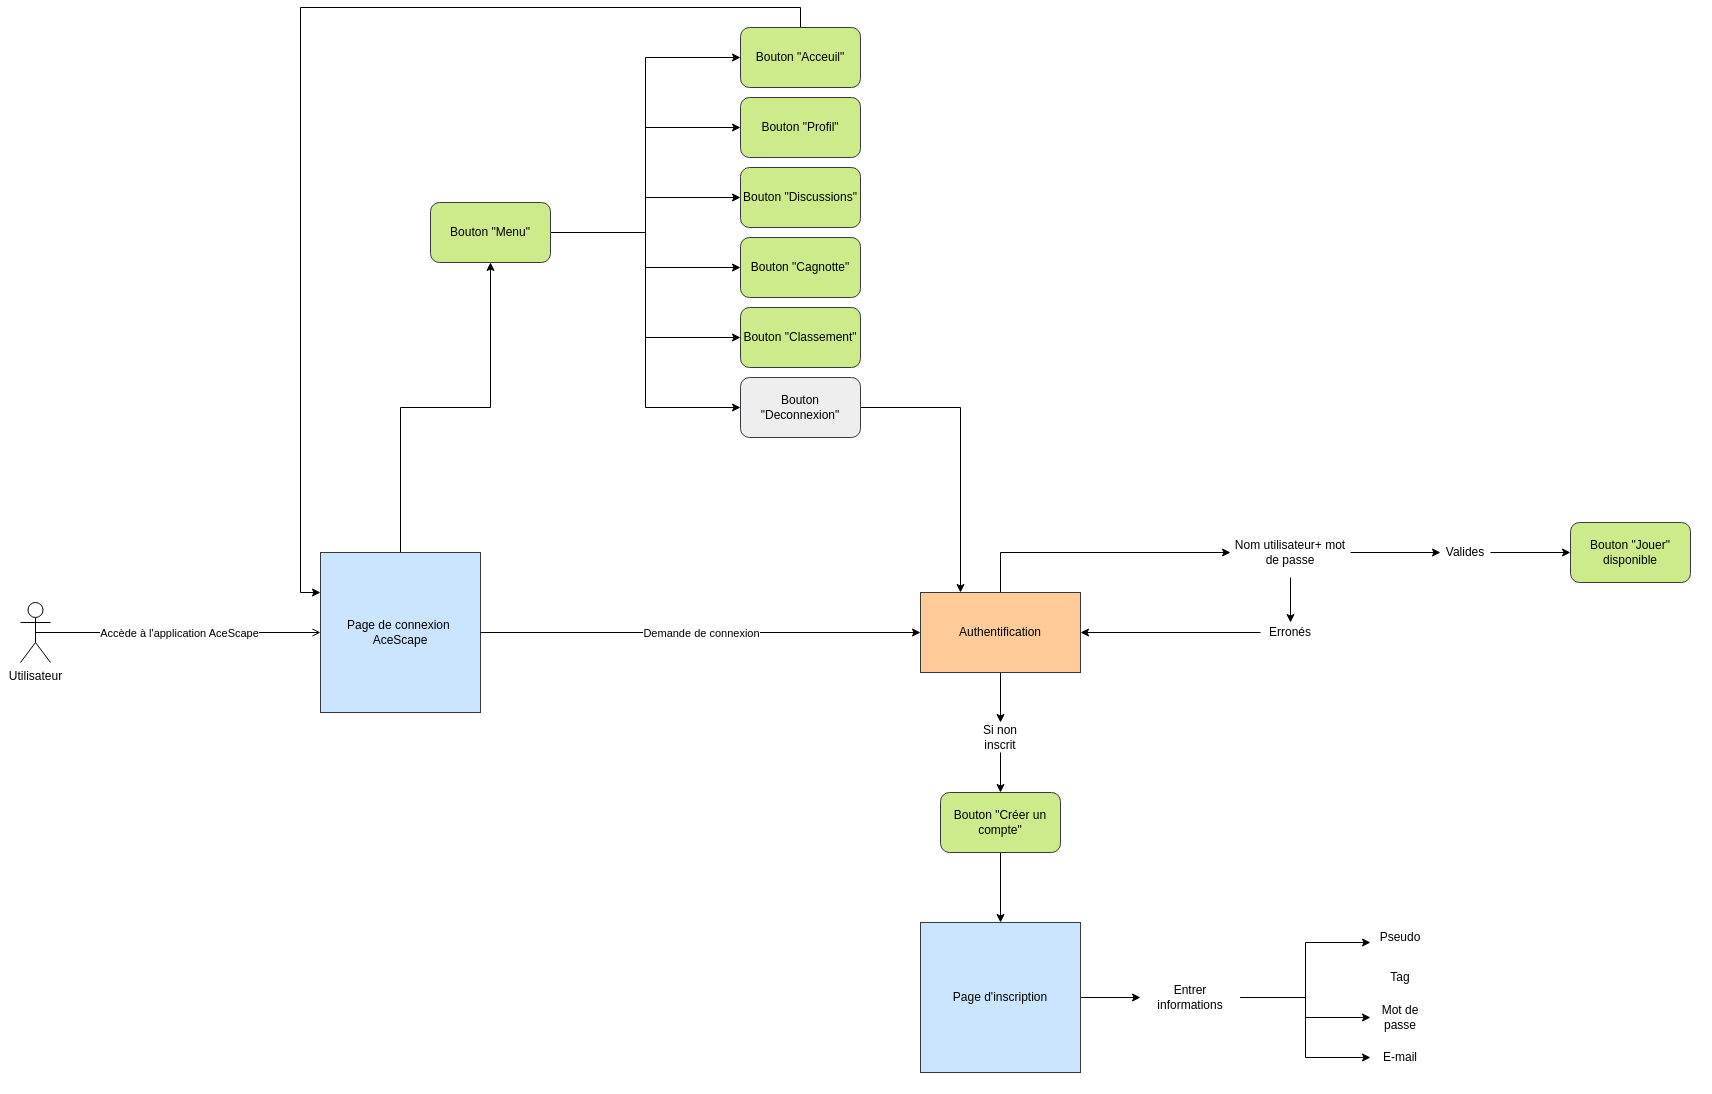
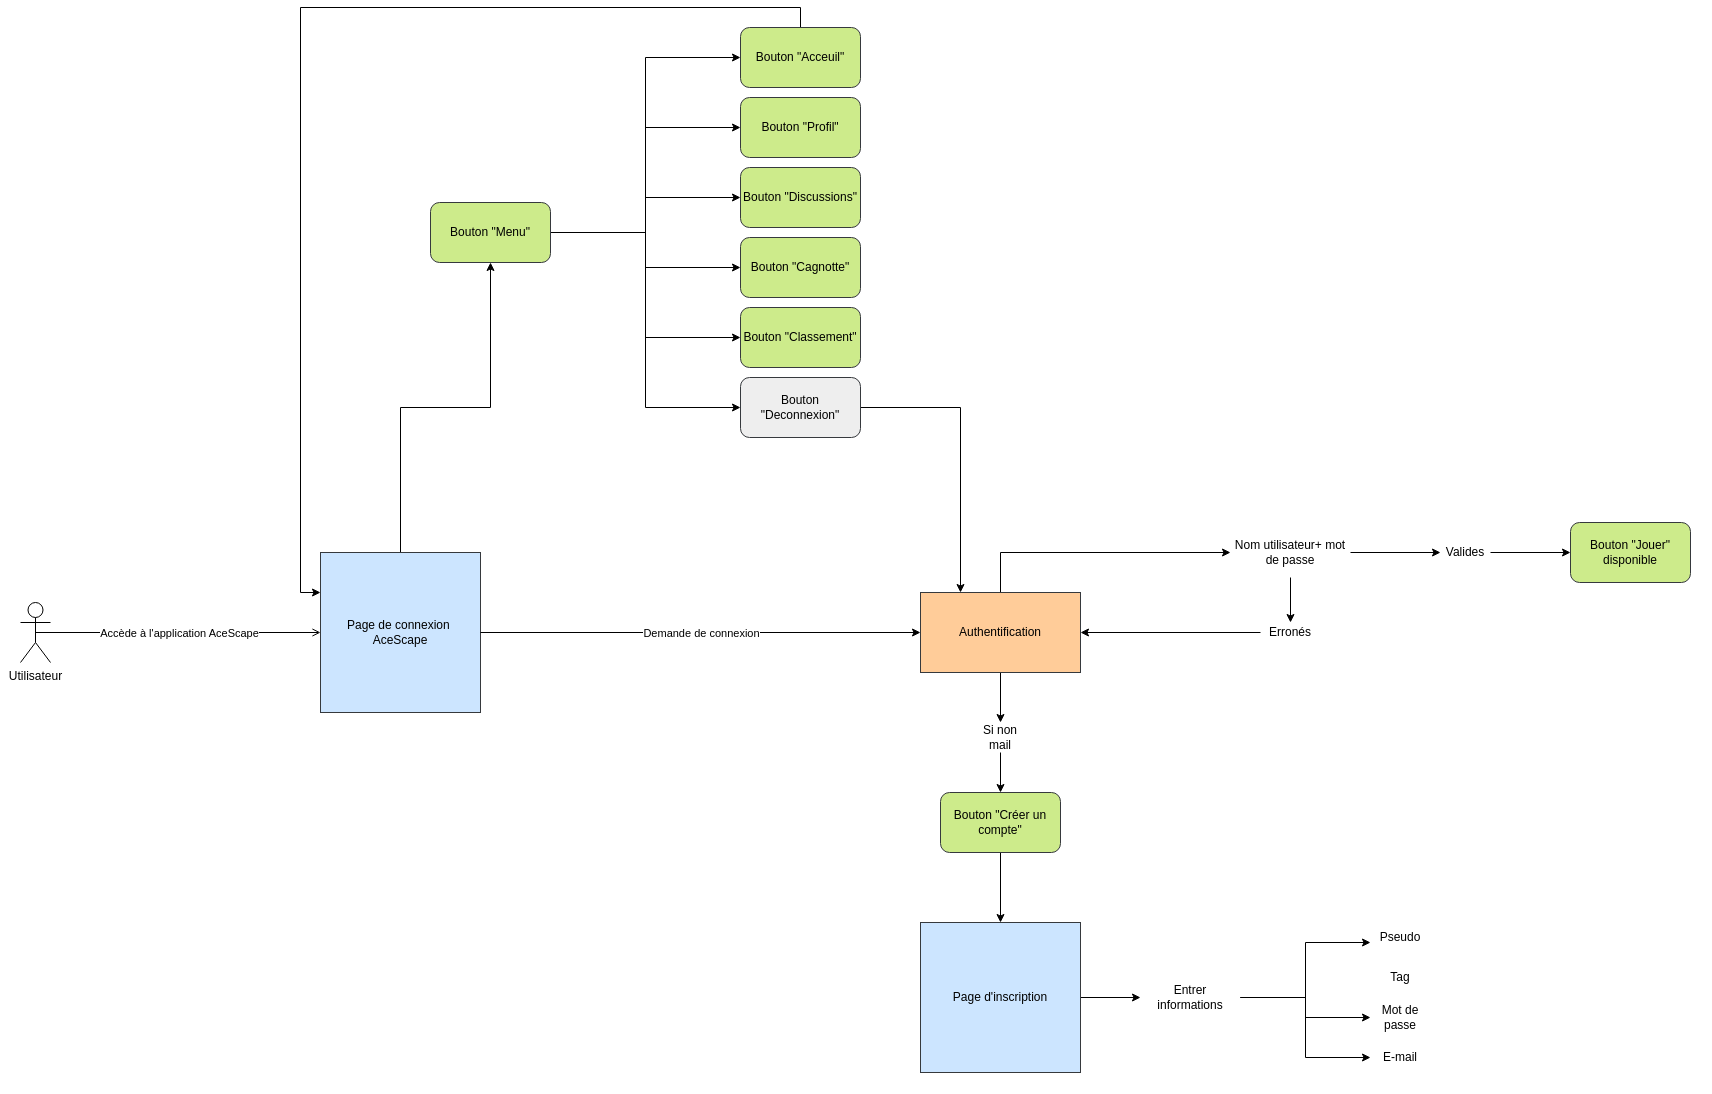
  <mxCell id="0" />
  <mxCell id="1" parent="0" />
  <mxCell id="2" style="edgeStyle=orthogonalEdgeStyle;rounded=0;orthogonalLoop=1;jettySize=auto;html=1;exitX=0.5;exitY=1;exitDx=0;exitDy=0;entryX=0.5;entryY=0;entryDx=0;entryDy=0;" edge="1" parent="1" source="4" target="6"><mxGeometry relative="1" as="geometry" /></mxCell>
  <mxCell id="3" style="edgeStyle=orthogonalEdgeStyle;rounded=0;orthogonalLoop=1;jettySize=auto;html=1;exitX=0.5;exitY=0;exitDx=0;exitDy=0;entryX=0;entryY=0.5;entryDx=0;entryDy=0;" edge="1" parent="1" source="4" target="9"><mxGeometry relative="1" as="geometry" /></mxCell>
  <mxCell id="4" value="Authentification" style="rounded=0;whiteSpace=wrap;html=1;fillColor=#ffcc99;strokeColor=#36393d;" vertex="1" parent="1"><mxGeometry x="920" y="585" width="160" height="80" as="geometry" /></mxCell>
  <mxCell id="5" style="edgeStyle=orthogonalEdgeStyle;rounded=0;orthogonalLoop=1;jettySize=auto;html=1;exitX=0.5;exitY=1;exitDx=0;exitDy=0;entryX=0.5;entryY=0;entryDx=0;entryDy=0;" edge="1" parent="1" source="6" target="16"><mxGeometry relative="1" as="geometry" /></mxCell>
- <mxCell id="6" value="Si non inscrit" style="text;html=1;align=center;verticalAlign=middle;whiteSpace=wrap;rounded=0;" vertex="1" parent="1"><mxGeometry x="970" y="715" width="60" height="30" as="geometry" /></mxCell>
+ <mxCell id="6" value="Si non mail" style="text;html=1;align=center;verticalAlign=middle;whiteSpace=wrap;rounded=0;" vertex="1" parent="1"><mxGeometry x="970" y="715" width="60" height="30" as="geometry" /></mxCell>
  <mxCell id="7" style="edgeStyle=orthogonalEdgeStyle;rounded=0;orthogonalLoop=1;jettySize=auto;html=1;exitX=1;exitY=0.5;exitDx=0;exitDy=0;" edge="1" parent="1" source="9" target="11"><mxGeometry relative="1" as="geometry" /></mxCell>
  <mxCell id="8" style="edgeStyle=orthogonalEdgeStyle;rounded=0;orthogonalLoop=1;jettySize=auto;html=1;exitX=0.5;exitY=1;exitDx=0;exitDy=0;entryX=0.5;entryY=0;entryDx=0;entryDy=0;" edge="1" parent="1" source="9" target="13"><mxGeometry relative="1" as="geometry" /></mxCell>
  <mxCell id="9" value=" Nom utilisateur+ mot de passe" style="text;html=1;align=center;verticalAlign=middle;whiteSpace=wrap;rounded=0;" vertex="1" parent="1"><mxGeometry x="1230" y="520" width="120" height="50" as="geometry" /></mxCell>
  <mxCell id="10" style="edgeStyle=orthogonalEdgeStyle;rounded=0;orthogonalLoop=1;jettySize=auto;html=1;exitX=1;exitY=0.5;exitDx=0;exitDy=0;" edge="1" parent="1" source="11" target="14"><mxGeometry relative="1" as="geometry" /></mxCell>
  <mxCell id="11" value="Valides" style="text;html=1;align=center;verticalAlign=middle;whiteSpace=wrap;rounded=0;" vertex="1" parent="1"><mxGeometry x="1440" y="535" width="50" height="20" as="geometry" /></mxCell>
  <mxCell id="12" style="edgeStyle=orthogonalEdgeStyle;rounded=0;orthogonalLoop=1;jettySize=auto;html=1;exitX=0;exitY=0.5;exitDx=0;exitDy=0;entryX=1;entryY=0.5;entryDx=0;entryDy=0;" edge="1" parent="1" source="13" target="4"><mxGeometry relative="1" as="geometry" /></mxCell>
  <mxCell id="13" value="Erronés" style="text;html=1;align=center;verticalAlign=middle;whiteSpace=wrap;rounded=0;" vertex="1" parent="1"><mxGeometry x="1260" y="615" width="60" height="20" as="geometry" /></mxCell>
  <mxCell id="14" value="Bouton &quot;Jouer&quot; disponible" style="rounded=1;whiteSpace=wrap;html=1;fillColor=#cdeb8b;strokeColor=#36393d;" vertex="1" parent="1"><mxGeometry x="1570" y="515" width="120" height="60" as="geometry" /></mxCell>
  <mxCell id="15" style="edgeStyle=orthogonalEdgeStyle;rounded=0;orthogonalLoop=1;jettySize=auto;html=1;exitX=0.5;exitY=1;exitDx=0;exitDy=0;entryX=0.5;entryY=0;entryDx=0;entryDy=0;" edge="1" parent="1" source="16" target="18"><mxGeometry relative="1" as="geometry" /></mxCell>
  <mxCell id="16" value="Bouton &quot;Créer un compte&quot;" style="rounded=1;whiteSpace=wrap;html=1;fillColor=#cdeb8b;strokeColor=#36393d;" vertex="1" parent="1"><mxGeometry x="940" y="785" width="120" height="60" as="geometry" /></mxCell>
  <mxCell id="17" style="edgeStyle=orthogonalEdgeStyle;rounded=0;orthogonalLoop=1;jettySize=auto;html=1;exitX=1;exitY=0.5;exitDx=0;exitDy=0;entryX=0;entryY=0.5;entryDx=0;entryDy=0;" edge="1" parent="1" source="18" target="21"><mxGeometry relative="1" as="geometry" /></mxCell>
  <mxCell id="18" value="Page d'inscription" style="rounded=0;whiteSpace=wrap;html=1;fillColor=#cce5ff;strokeColor=#36393d;" vertex="1" parent="1"><mxGeometry x="920" y="915" width="160" height="150" as="geometry" /></mxCell>
  <mxCell id="19" style="edgeStyle=orthogonalEdgeStyle;rounded=0;orthogonalLoop=1;jettySize=auto;html=1;exitX=1;exitY=0.5;exitDx=0;exitDy=0;entryX=0;entryY=0.5;entryDx=0;entryDy=0;" edge="1" parent="1" source="21" target="25"><mxGeometry relative="1" as="geometry" /></mxCell>
  <mxCell id="20" style="edgeStyle=orthogonalEdgeStyle;rounded=0;orthogonalLoop=1;jettySize=auto;html=1;exitX=1;exitY=0.5;exitDx=0;exitDy=0;entryX=0;entryY=0.5;entryDx=0;entryDy=0;" edge="1" parent="1" source="21" target="24"><mxGeometry relative="1" as="geometry" /></mxCell>
  <mxCell id="21" value="Entrer informations" style="text;html=1;align=center;verticalAlign=middle;whiteSpace=wrap;rounded=0;" vertex="1" parent="1"><mxGeometry x="1140" y="970" width="100" height="40" as="geometry" /></mxCell>
  <mxCell id="22" value="Pseudo" style="text;html=1;align=center;verticalAlign=middle;whiteSpace=wrap;rounded=0;" vertex="1" parent="1"><mxGeometry x="1370" y="915" width="60" height="30" as="geometry" /></mxCell>
  <mxCell id="23" value="&lt;div&gt;Tag&lt;/div&gt;" style="text;html=1;align=center;verticalAlign=middle;whiteSpace=wrap;rounded=0;" vertex="1" parent="1"><mxGeometry x="1370" y="955" width="60" height="30" as="geometry" /></mxCell>
  <mxCell id="24" value="&lt;div&gt;E-mail&lt;/div&gt;" style="text;html=1;align=center;verticalAlign=middle;whiteSpace=wrap;rounded=0;" vertex="1" parent="1"><mxGeometry x="1370" y="1035" width="60" height="30" as="geometry" /></mxCell>
  <mxCell id="25" value="Mot de passe" style="text;html=1;align=center;verticalAlign=middle;whiteSpace=wrap;rounded=0;" vertex="1" parent="1"><mxGeometry x="1370" y="995" width="60" height="30" as="geometry" /></mxCell>
  <mxCell id="26" style="edgeStyle=orthogonalEdgeStyle;rounded=0;orthogonalLoop=1;jettySize=auto;html=1;exitX=1;exitY=0.5;exitDx=0;exitDy=0;entryX=0;entryY=0.667;entryDx=0;entryDy=0;entryPerimeter=0;" edge="1" parent="1" source="21" target="22"><mxGeometry relative="1" as="geometry" /></mxCell>
  <mxCell id="27" style="edgeStyle=orthogonalEdgeStyle;rounded=0;orthogonalLoop=1;jettySize=auto;html=1;exitX=0.5;exitY=0;exitDx=0;exitDy=0;entryX=0.5;entryY=1;entryDx=0;entryDy=0;" edge="1" parent="1" source="28" target="35"><mxGeometry relative="1" as="geometry" /></mxCell>
  <mxCell id="28" value="&lt;div&gt;Page de connexion&amp;nbsp;&lt;/div&gt;&lt;div&gt;AceScape &lt;/div&gt;" style="rounded=0;whiteSpace=wrap;html=1;fillColor=#cce5ff;strokeColor=#36393d;" vertex="1" parent="1"><mxGeometry x="320" y="545" width="160" height="160" as="geometry" /></mxCell>
  <mxCell id="29" style="edgeStyle=orthogonalEdgeStyle;rounded=0;orthogonalLoop=1;jettySize=auto;html=1;exitX=1;exitY=0.5;exitDx=0;exitDy=0;entryX=0;entryY=0.5;entryDx=0;entryDy=0;" edge="1" parent="1" source="35" target="37"><mxGeometry relative="1" as="geometry" /></mxCell>
  <mxCell id="30" style="edgeStyle=orthogonalEdgeStyle;rounded=0;orthogonalLoop=1;jettySize=auto;html=1;exitX=1;exitY=0.5;exitDx=0;exitDy=0;entryX=0;entryY=0.5;entryDx=0;entryDy=0;" edge="1" parent="1" source="35" target="38"><mxGeometry relative="1" as="geometry" /></mxCell>
  <mxCell id="31" style="edgeStyle=orthogonalEdgeStyle;rounded=0;orthogonalLoop=1;jettySize=auto;html=1;exitX=1;exitY=0.5;exitDx=0;exitDy=0;entryX=0;entryY=0.5;entryDx=0;entryDy=0;" edge="1" parent="1" source="35" target="39"><mxGeometry relative="1" as="geometry" /></mxCell>
  <mxCell id="32" style="edgeStyle=orthogonalEdgeStyle;rounded=0;orthogonalLoop=1;jettySize=auto;html=1;exitX=1;exitY=0.5;exitDx=0;exitDy=0;entryX=0;entryY=0.5;entryDx=0;entryDy=0;" edge="1" parent="1" source="35" target="40"><mxGeometry relative="1" as="geometry" /></mxCell>
  <mxCell id="33" style="edgeStyle=orthogonalEdgeStyle;rounded=0;orthogonalLoop=1;jettySize=auto;html=1;exitX=1;exitY=0.5;exitDx=0;exitDy=0;entryX=0;entryY=0.5;entryDx=0;entryDy=0;" edge="1" parent="1" source="35" target="41"><mxGeometry relative="1" as="geometry" /></mxCell>
  <mxCell id="34" style="edgeStyle=orthogonalEdgeStyle;rounded=0;orthogonalLoop=1;jettySize=auto;html=1;exitX=1;exitY=0.5;exitDx=0;exitDy=0;entryX=0;entryY=0.5;entryDx=0;entryDy=0;" edge="1" parent="1" source="35" target="43"><mxGeometry relative="1" as="geometry" /></mxCell>
  <mxCell id="35" value="Bouton &quot;Menu&quot;" style="rounded=1;whiteSpace=wrap;html=1;fillColor=#cdeb8b;strokeColor=#36393d;" vertex="1" parent="1"><mxGeometry x="430" y="195" width="120" height="60" as="geometry" /></mxCell>
  <mxCell id="36" style="edgeStyle=orthogonalEdgeStyle;rounded=0;orthogonalLoop=1;jettySize=auto;html=1;exitX=0.5;exitY=0;exitDx=0;exitDy=0;entryX=0;entryY=0.25;entryDx=0;entryDy=0;" edge="1" parent="1" source="37" target="28"><mxGeometry relative="1" as="geometry" /></mxCell>
  <mxCell id="37" value="Bouton &quot;Acceuil&quot;" style="rounded=1;whiteSpace=wrap;html=1;fillColor=#cdeb8b;strokeColor=#36393d;" vertex="1" parent="1"><mxGeometry x="740" y="20" width="120" height="60" as="geometry" /></mxCell>
  <mxCell id="38" value="Bouton &quot;Profil&quot;" style="rounded=1;whiteSpace=wrap;html=1;fillColor=#cdeb8b;strokeColor=#36393d;" vertex="1" parent="1"><mxGeometry x="740" y="90" width="120" height="60" as="geometry" /></mxCell>
  <mxCell id="39" value="Bouton &quot;Discussions&quot;" style="rounded=1;whiteSpace=wrap;html=1;fillColor=#cdeb8b;strokeColor=#36393d;" vertex="1" parent="1"><mxGeometry x="740" y="160" width="120" height="60" as="geometry" /></mxCell>
  <mxCell id="40" value="Bouton &quot;Cagnotte&quot;" style="rounded=1;whiteSpace=wrap;html=1;fillColor=#cdeb8b;strokeColor=#36393d;" vertex="1" parent="1"><mxGeometry x="740" y="230" width="120" height="60" as="geometry" /></mxCell>
  <mxCell id="41" value="Bouton &quot;Classement&quot;" style="rounded=1;whiteSpace=wrap;html=1;fillColor=#cdeb8b;strokeColor=#36393d;" vertex="1" parent="1"><mxGeometry x="740" y="300" width="120" height="60" as="geometry" /></mxCell>
  <mxCell id="42" style="edgeStyle=orthogonalEdgeStyle;rounded=0;orthogonalLoop=1;jettySize=auto;html=1;exitX=1;exitY=0.5;exitDx=0;exitDy=0;entryX=0.25;entryY=0;entryDx=0;entryDy=0;" edge="1" parent="1" source="43" target="4"><mxGeometry relative="1" as="geometry" /></mxCell>
  <mxCell id="43" value="Bouton &quot;Deconnexion&quot;" style="rounded=1;whiteSpace=wrap;html=1;fillColor=#eeeeee;strokeColor=#36393d;" vertex="1" parent="1"><mxGeometry x="740" y="370" width="120" height="60" as="geometry" /></mxCell>
  <mxCell id="44" value="Utilisateur" style="shape=umlActor;verticalLabelPosition=bottom;verticalAlign=top;html=1;outlineConnect=0;" vertex="1" parent="1"><mxGeometry x="20" y="595" width="30" height="60" as="geometry" /></mxCell>
  <mxCell id="45" value="" style="endArrow=open;html=1;rounded=0;entryX=0;entryY=0.5;entryDx=0;entryDy=0;exitX=0.5;exitY=0.5;exitDx=0;exitDy=0;exitPerimeter=0;" edge="1" parent="1" source="44" target="28"><mxGeometry relative="1" as="geometry"><mxPoint x="80" y="624.47" as="sourcePoint" /><mxPoint x="180" y="624.47" as="targetPoint" /></mxGeometry></mxCell>
  <mxCell id="46" value="Accède à l'application AceScape" style="edgeLabel;resizable=0;html=1;;align=center;verticalAlign=middle;" connectable="0" vertex="1" parent="45"><mxGeometry relative="1" as="geometry" /></mxCell>
  <mxCell id="47" value="" style="endArrow=classic;html=1;rounded=0;exitX=1;exitY=0.5;exitDx=0;exitDy=0;entryX=0;entryY=0.5;entryDx=0;entryDy=0;" edge="1" parent="1" source="28" target="4"><mxGeometry relative="1" as="geometry"><mxPoint x="650" y="695" as="sourcePoint" /><mxPoint x="750" y="695" as="targetPoint" /></mxGeometry></mxCell>
  <mxCell id="48" value="Demande de connexion" style="edgeLabel;resizable=0;html=1;;align=center;verticalAlign=middle;" connectable="0" vertex="1" parent="47"><mxGeometry relative="1" as="geometry" /></mxCell>
  <mxCell id="49" value="&lt;div&gt;&lt;br&gt;&lt;/div&gt;&lt;div&gt;&lt;br&gt;&lt;/div&gt;&lt;div&gt;&lt;br&gt;&lt;/div&gt;&lt;div&gt;&lt;br&gt;&lt;/div&gt;" style="edgeLabel;html=1;align=center;verticalAlign=middle;resizable=0;points=[];" vertex="1" connectable="0" parent="47"><mxGeometry x="-0.023" y="2" relative="1" as="geometry"><mxPoint as="offset" /></mxGeometry></mxCell>
